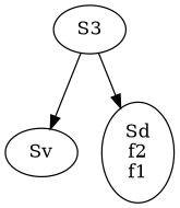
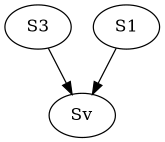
  digraph {
    n1 [label=S3]
    n2 [label=Sv]
-   n3 [label="Sd\nf2\nf1"]
+   n4 [label=S1]
    n1 -> n2
-   n1 -> n3
+   n4 -> n2
  }
